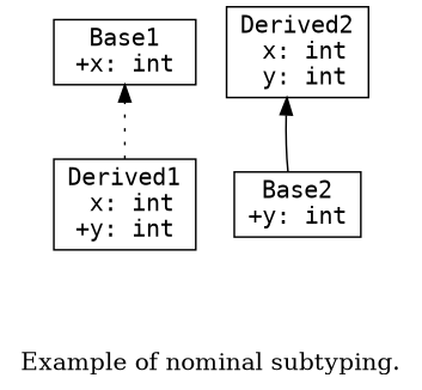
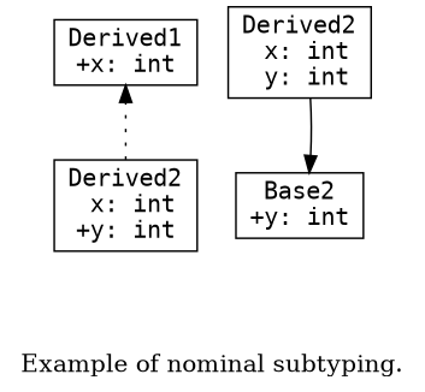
  digraph {
    label="\nExample of nominal subtyping."
    rankdir=BT
    node [fontname=consolas shape=rectangle]
-   n1 [label="Base1\n+x: int"]
+   n1 [label="Derived1\n+x: int"]
    n2 [label="Base2\n+y: int"]
-   n3 [label="Derived1\n x: int\n+y: int"]
+   n3 [label="Derived2\n x: int\n+y: int"]
    n4 [label="Derived2\n x: int\n y: int"]
    n3 -> n1 [style=dotted]
-   n2 -> n4 [style=solid]
+   n4 -> n2 [style=solid]
  }
